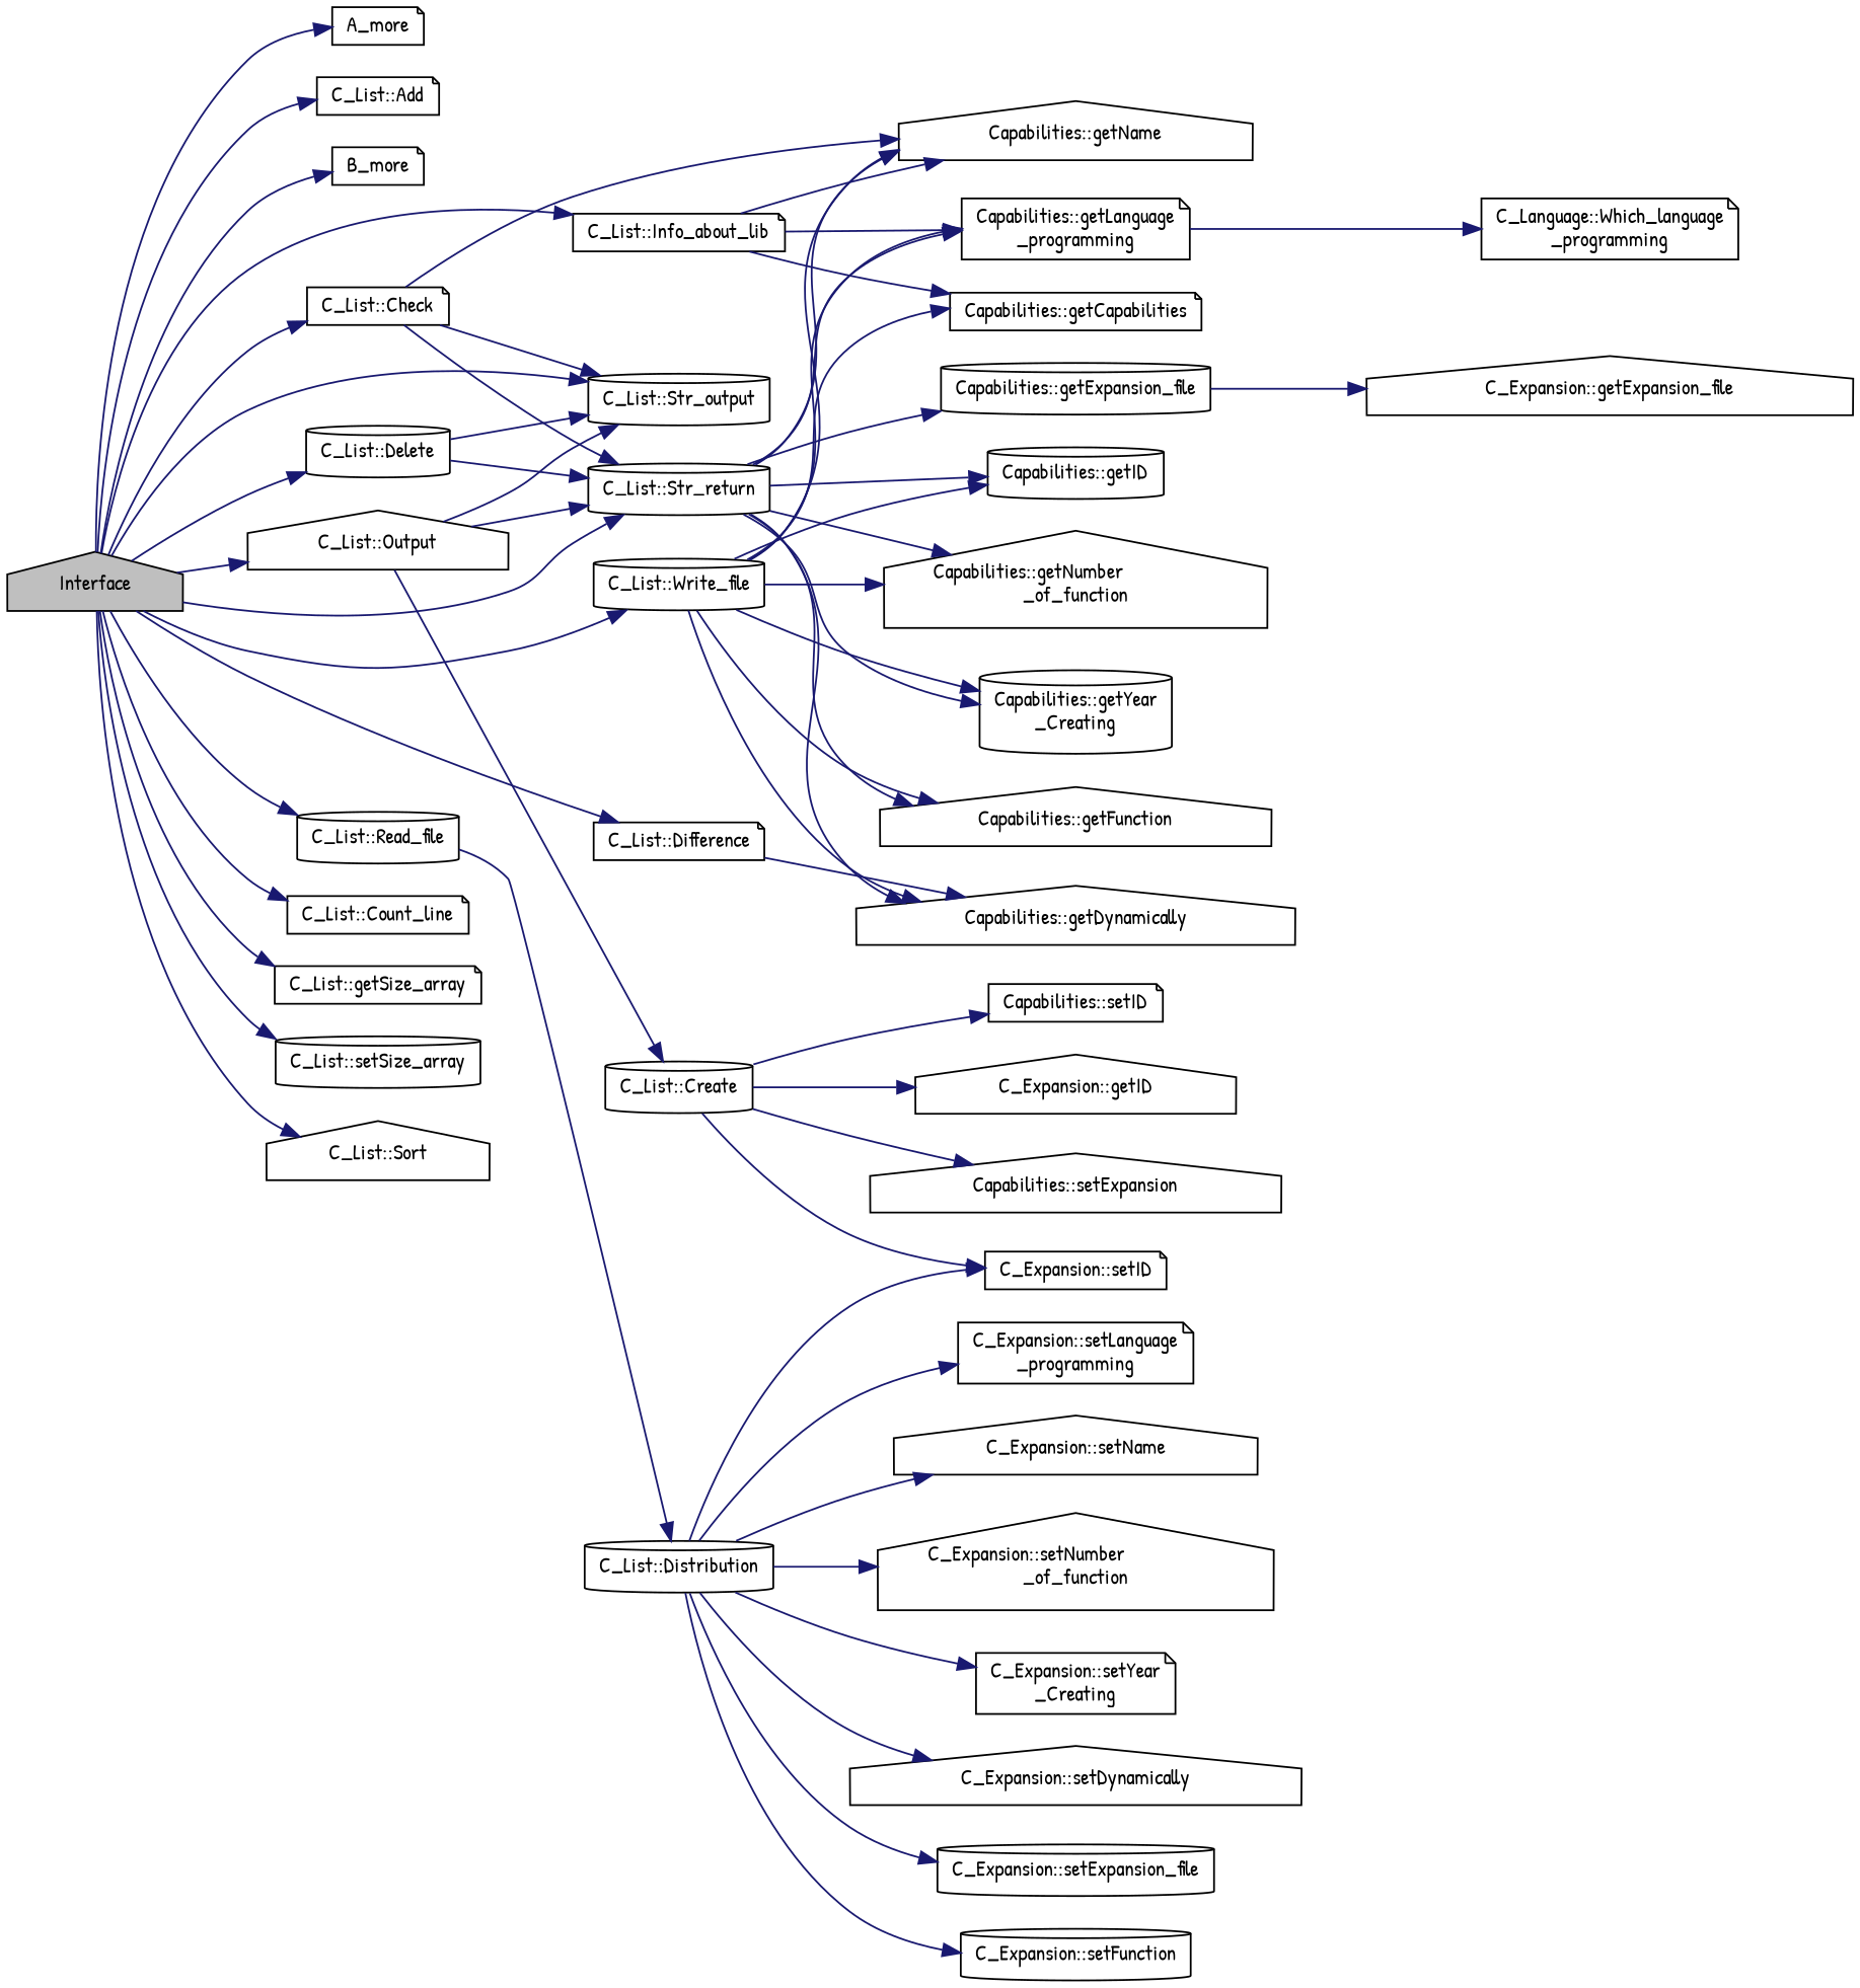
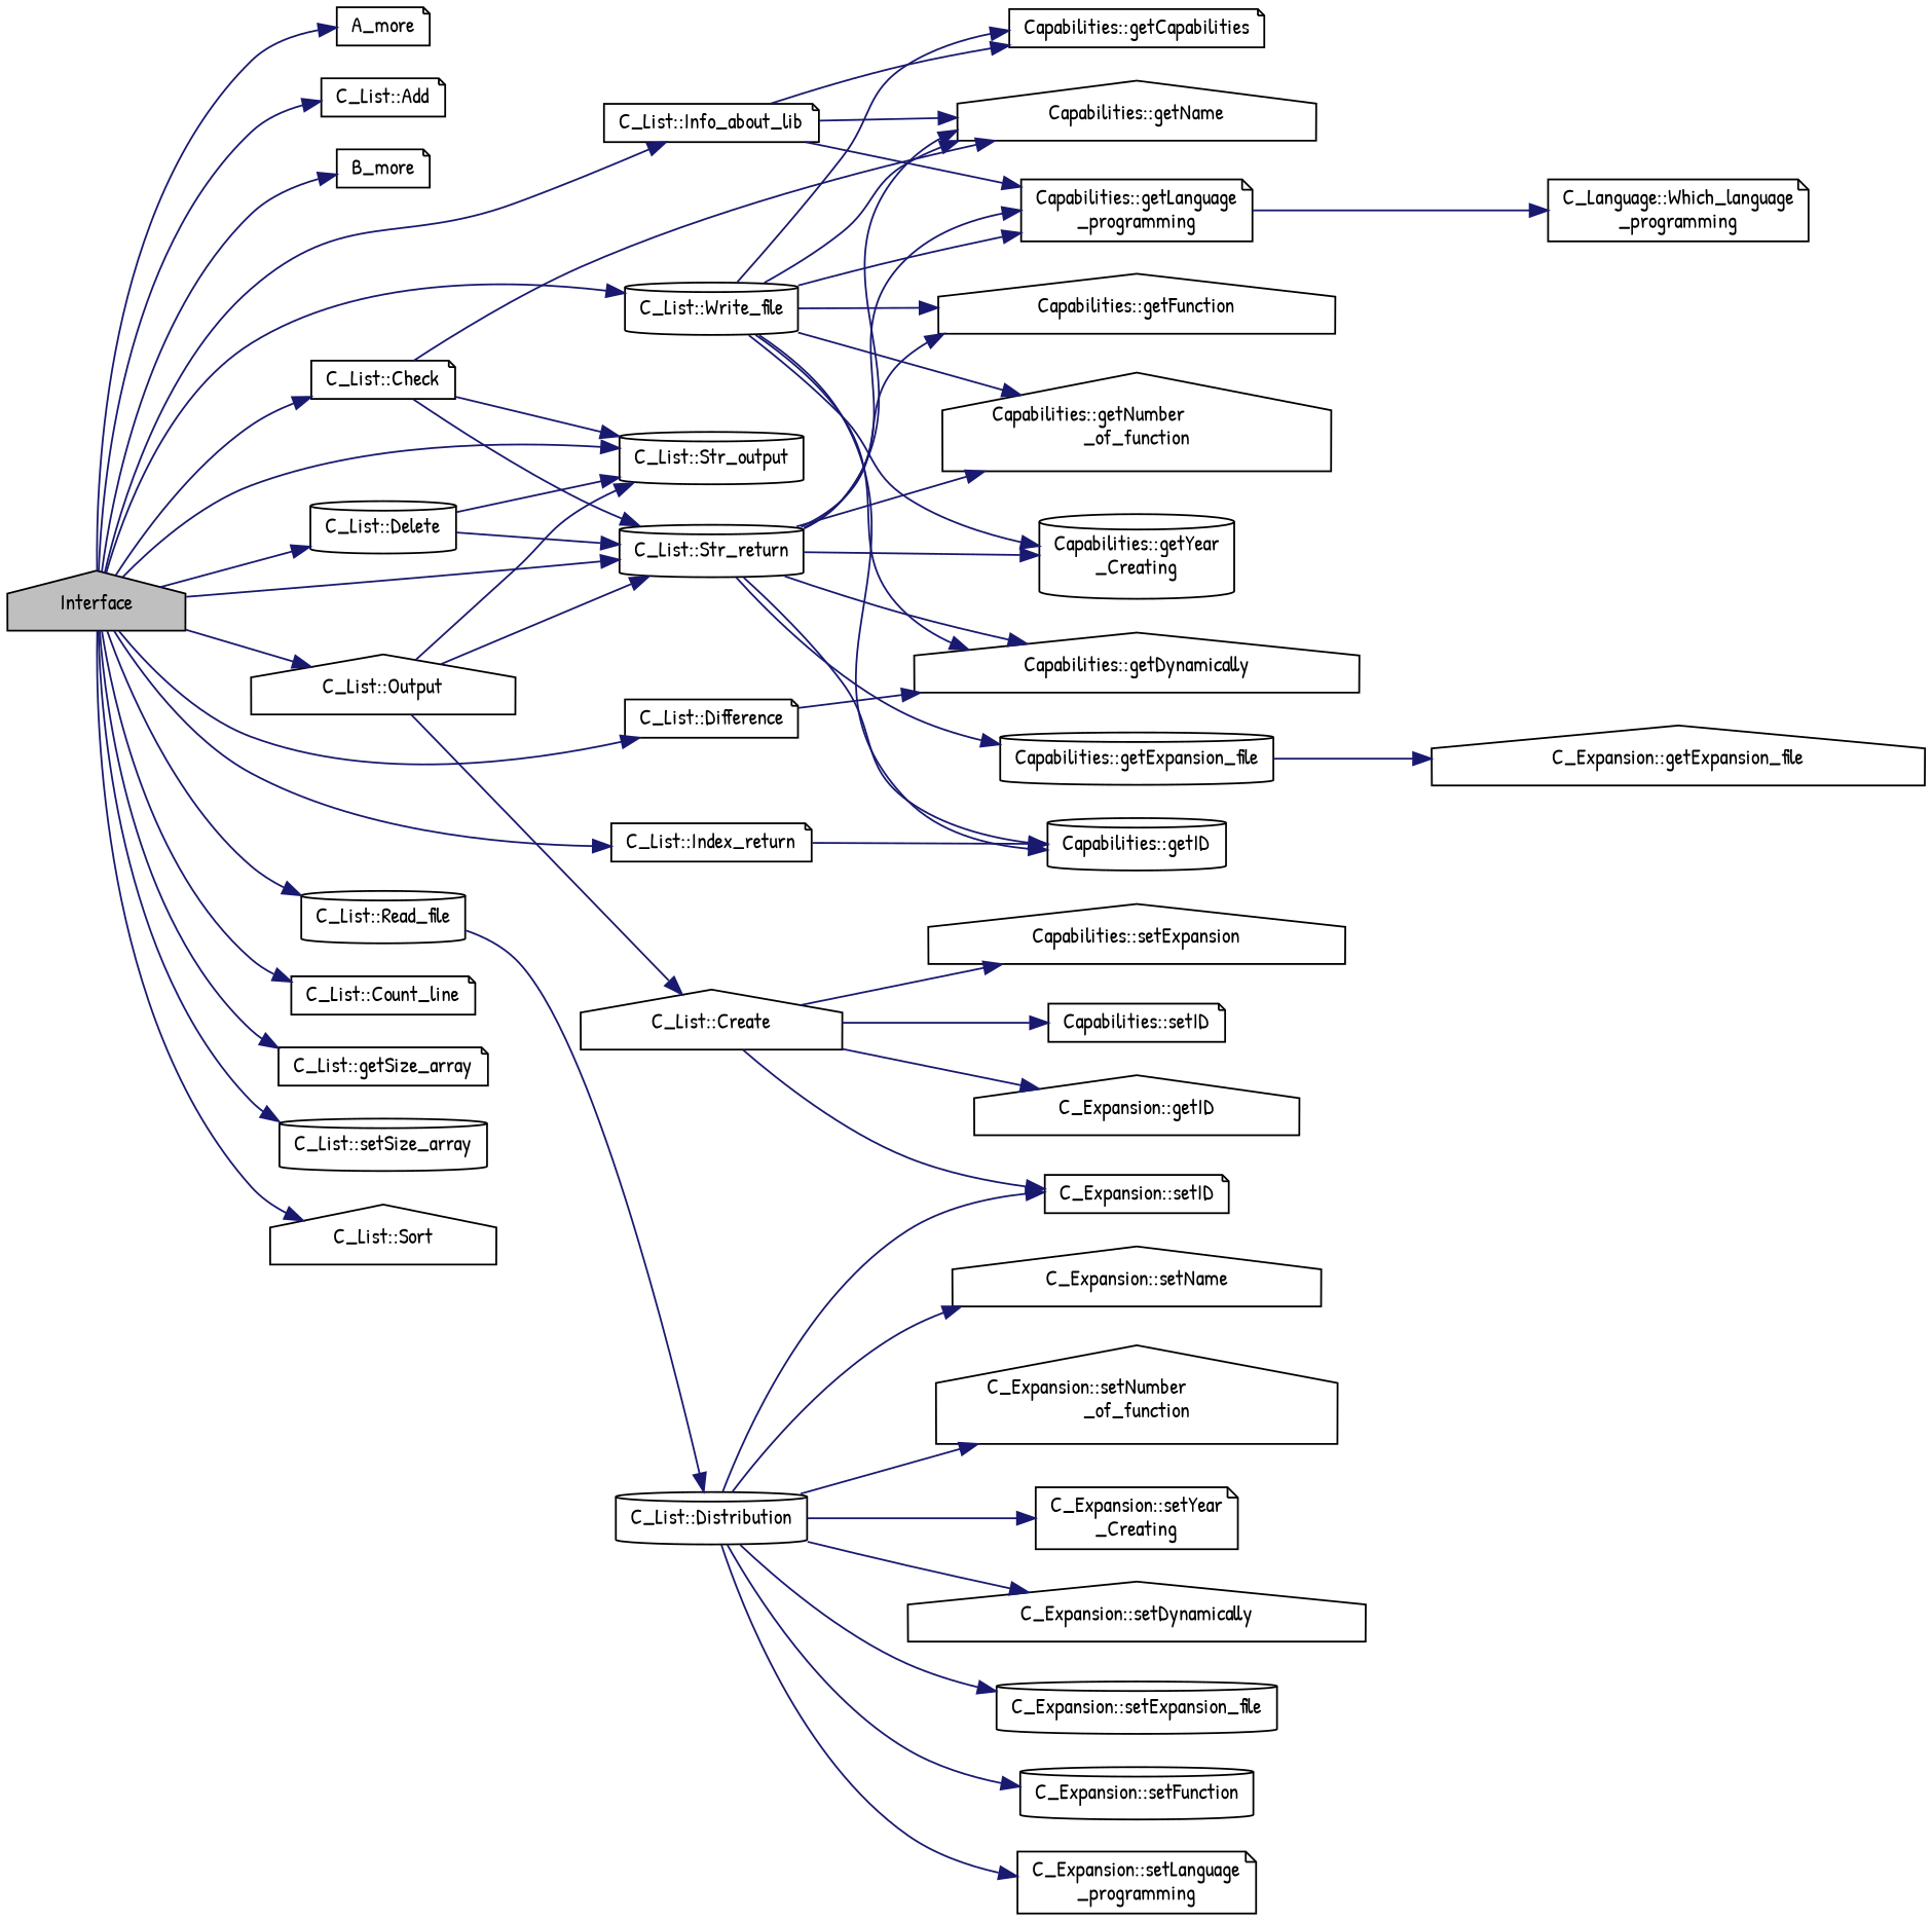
  digraph {
    fontname="Patrick Hand"
    rankdir=LR
    node [color=black fillcolor=white fontname="Patrick Hand" fontsize=12 shape=note style=filled]
    edge [color=midnightblue fontname="Patrick Hand" fontsize=12 labelfontname=Helvetica labelfontsize=12 style=solid]
    n1 [fillcolor=grey75 fontcolor=black height=0.2 label=Interface shape=house width=0.4]
    n2 [height=0.2 label=A_more width=0.4]
    n3 [height=0.2 label="C_List::Add" width=0.4]
    n4 [height=0.2 label=B_more width=0.4]
    n5 [height=0.2 label="C_List::Check" width=0.4]
    n6 [height=0.2 label="C_List::Str_output" shape=cylinder width=0.4]
    n7 [height=0.2 label="C_List::Str_return" shape=cylinder width=0.4]
    n8 [height=0.2 label="C_List::Count_line" width=0.4]
    n9 [height=0.2 label="C_List::Delete" shape=cylinder width=0.4]
    n10 [height=0.2 label="C_List::Difference" width=0.4]
    n11 [height=0.2 label="C_List::getSize_array" width=0.4]
+   n12 [height=0.2 label="C_List::Index_return" width=0.4]
    n13 [height=0.2 label="C_List::Info_about_lib" width=0.4]
    n14 [height=0.2 label="C_List::Output" shape=house width=0.4]
    n15 [height=0.2 label="C_List::Read_file" shape=cylinder width=0.4]
    n16 [height=0.2 label="C_List::setSize_array" shape=cylinder width=0.4]
    n17 [height=0.2 label="C_List::Sort" shape=house width=0.4]
    n18 [height=0.2 label="C_List::Write_file" shape=cylinder width=0.4]
    n19 [height=0.2 label="Capabilities::getName" shape=house width=0.4]
    n20 [height=0.2 label="Capabilities::getDynamically" shape=house width=0.4]
    n21 [height=0.2 label="Capabilities::getExpansion_file" shape=cylinder width=0.4]
    n22 [height=0.2 label="Capabilities::getFunction" shape=house width=0.4]
    n23 [height=0.2 label="Capabilities::getID" shape=cylinder width=0.4]
    n24 [height=0.2 label="Capabilities::getLanguage\l_programming" width=0.4]
    n25 [height=0.2 label="Capabilities::getNumber\l_of_function" shape=house width=0.4]
    n26 [height=0.2 label="Capabilities::getYear\l_Creating" shape=cylinder width=0.4]
-   n27 [height=0.2 label="C_List::Create" shape=cylinder width=0.4]
+   n27 [height=0.2 label="C_List::Create" shape=house width=0.4]
    n28 [height=0.2 label="C_Expansion::getID" shape=house width=0.4]
    n29 [height=0.2 label="Capabilities::setExpansion" shape=house width=0.4]
    n30 [height=0.2 label="C_Expansion::setID" width=0.4]
    n31 [height=0.2 label="Capabilities::setID" width=0.4]
    n32 [height=0.2 label="Capabilities::getCapabilities" width=0.4]
    n33 [height=0.2 label="C_List::Distribution" shape=cylinder width=0.4]
    n34 [height=0.2 label="C_Expansion::getExpansion_file" shape=house width=0.4]
    n35 [height=0.2 label="C_Language::Which_language\l_programming" width=0.4]
    n36 [height=0.2 label="C_Expansion::setDynamically" shape=house width=0.4]
    n37 [height=0.2 label="C_Expansion::setExpansion_file" shape=cylinder width=0.4]
    n38 [height=0.2 label="C_Expansion::setFunction" shape=cylinder width=0.4]
    n39 [height=0.2 label="C_Expansion::setLanguage\l_programming" width=0.4]
    n40 [height=0.2 label="C_Expansion::setName" shape=house width=0.4]
    n41 [height=0.2 label="C_Expansion::setNumber\l_of_function" shape=house width=0.4]
    n42 [height=0.2 label="C_Expansion::setYear\l_Creating" width=0.4]
    n1 -> n2
    n1 -> n3
    n1 -> n4
    n1 -> n5
    n1 -> n6
    n1 -> n7
    n1 -> n8
    n1 -> n9
    n1 -> n10
    n1 -> n11
+   n1 -> n12
    n1 -> n13
    n1 -> n14
    n1 -> n15
    n1 -> n16
    n1 -> n17
    n1 -> n18
    n5 -> n6
    n5 -> n7
    n5 -> n19
    n7 -> n19
    n7 -> n20
    n7 -> n21
    n7 -> n22
    n7 -> n23
    n7 -> n24
    n7 -> n25
    n7 -> n26
    n9 -> n6
    n9 -> n7
    n10 -> n20
+   n12 -> n23
    n13 -> n19
    n13 -> n24
    n13 -> n32
    n14 -> n6
    n14 -> n7
    n14 -> n27
    n15 -> n33
    n18 -> n19
    n18 -> n20
    n18 -> n22
    n18 -> n23
    n18 -> n24
    n18 -> n25
    n18 -> n26
    n18 -> n32
    n21 -> n34
    n24 -> n35
    n27 -> n28
    n27 -> n29
    n27 -> n30
    n27 -> n31
    n33 -> n30
    n33 -> n36
    n33 -> n37
    n33 -> n38
    n33 -> n39
    n33 -> n40
    n33 -> n41
    n33 -> n42
  }
